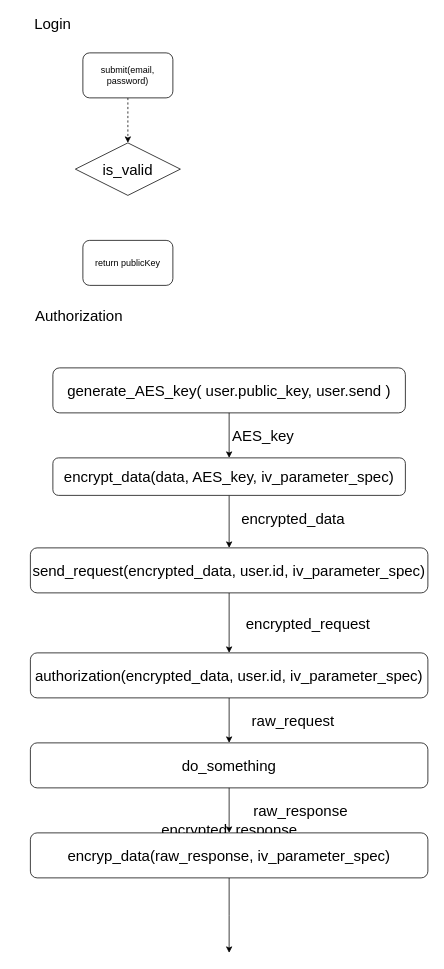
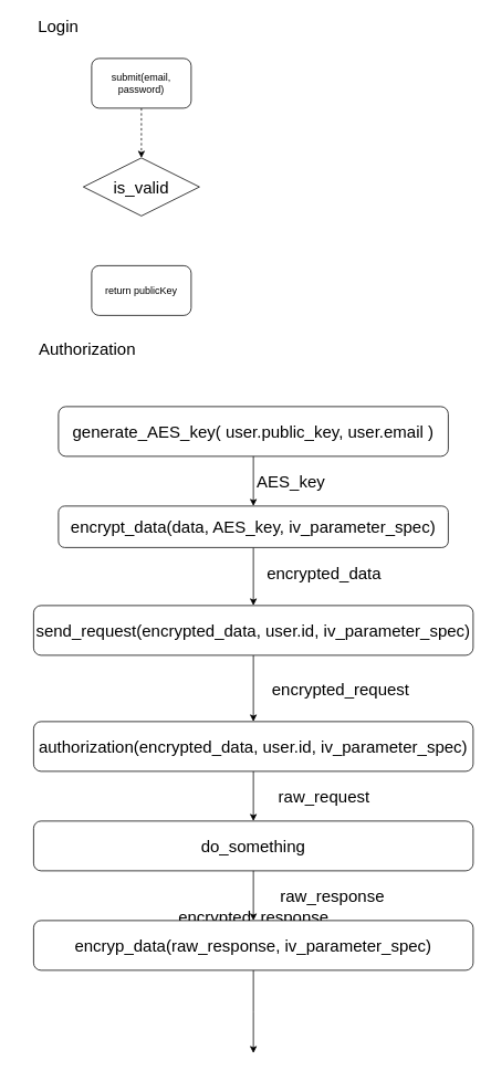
  <mxCell id="0" />
  <mxCell id="1" parent="0" />
  <mxCell id="2" style="edgeStyle=orthogonalEdgeStyle;rounded=0;orthogonalLoop=1;jettySize=auto;html=1;fontSize=20;dashed=1;" edge="1" parent="1" source="3" target="6"><mxGeometry relative="1" as="geometry" /></mxCell>
  <mxCell id="3" value="submit(email, password)" style="rounded=1;whiteSpace=wrap;html=1;" parent="1" vertex="1"><mxGeometry x="110" y="70" width="120" height="60" as="geometry" /></mxCell>
  <mxCell id="4" value="return publicKey" style="rounded=1;whiteSpace=wrap;html=1;" parent="1" vertex="1"><mxGeometry x="110" y="320" width="120" height="60" as="geometry" /></mxCell>
  <mxCell id="5" value="Login" style="text;html=1;strokeColor=none;fillColor=none;align=center;verticalAlign=middle;whiteSpace=wrap;rounded=0;fontSize=20;" vertex="1" parent="1"><mxGeometry x="50" y="20" width="40" height="20" as="geometry" /></mxCell>
  <mxCell id="6" value="is_valid" style="rhombus;whiteSpace=wrap;html=1;fontSize=20;" vertex="1" parent="1"><mxGeometry x="100" y="190" width="140" height="70" as="geometry" /></mxCell>
  <mxCell id="7" value="Authorization" style="text;html=1;strokeColor=none;fillColor=none;align=center;verticalAlign=middle;whiteSpace=wrap;rounded=0;fontSize=20;" vertex="1" parent="1"><mxGeometry x="20" y="410" width="170" height="20" as="geometry" /></mxCell>
- <mxCell id="8" value="generate_AES_key( user.public_key, user.send )" style="rounded=1;whiteSpace=wrap;html=1;fontSize=20;" vertex="1" parent="1"><mxGeometry x="70" y="490" width="470" height="60" as="geometry" /></mxCell>
+ <mxCell id="8" value="generate_AES_key( user.public_key, user.email )" style="rounded=1;whiteSpace=wrap;html=1;fontSize=20;" vertex="1" parent="1"><mxGeometry x="70" y="490" width="470" height="60" as="geometry" /></mxCell>
  <mxCell id="9" value="encrypted_data" style="edgeStyle=orthogonalEdgeStyle;rounded=0;orthogonalLoop=1;jettySize=auto;html=1;fontSize=20;" edge="1" parent="1" source="10" target="12"><mxGeometry x="-0.143" y="85" relative="1" as="geometry"><mxPoint as="offset" /></mxGeometry></mxCell>
  <mxCell id="10" value="encrypt_data(data, AES_key, iv_parameter_spec)" style="rounded=1;whiteSpace=wrap;html=1;fontSize=20;" vertex="1" parent="1"><mxGeometry x="70" y="610" width="470" height="50" as="geometry" /></mxCell>
  <mxCell id="11" value="encrypted_request" style="edgeStyle=orthogonalEdgeStyle;rounded=0;orthogonalLoop=1;jettySize=auto;html=1;fontSize=20;" edge="1" parent="1" source="12" target="14"><mxGeometry y="105" relative="1" as="geometry"><mxPoint as="offset" /></mxGeometry></mxCell>
  <mxCell id="12" value="send_request(encrypted_data, user.id, iv_parameter_spec)" style="rounded=1;whiteSpace=wrap;html=1;fontSize=20;" vertex="1" parent="1"><mxGeometry x="40" y="730" width="530" height="60" as="geometry" /></mxCell>
  <mxCell id="13" value="raw_request" style="edgeStyle=orthogonalEdgeStyle;rounded=0;orthogonalLoop=1;jettySize=auto;html=1;fontSize=20;" edge="1" parent="1" source="14" target="16"><mxGeometry y="85" relative="1" as="geometry"><mxPoint as="offset" /></mxGeometry></mxCell>
  <mxCell id="14" value="authorization(encrypted_data, user.id, iv_parameter_spec)" style="rounded=1;whiteSpace=wrap;html=1;fontSize=20;" vertex="1" parent="1"><mxGeometry x="40" y="870" width="530" height="60" as="geometry" /></mxCell>
  <mxCell id="15" value="AES_key" style="endArrow=classic;html=1;fontSize=20;" edge="1" parent="1" source="8" target="10"><mxGeometry y="45" width="50" height="50" relative="1" as="geometry"><mxPoint x="-20" y="640" as="sourcePoint" /><mxPoint x="30" y="590" as="targetPoint" /><mxPoint as="offset" /></mxGeometry></mxCell>
  <mxCell id="16" value="do_something" style="rounded=1;whiteSpace=wrap;html=1;fontSize=20;" vertex="1" parent="1"><mxGeometry x="40" y="990" width="530" height="60" as="geometry" /></mxCell>
  <mxCell id="17" value="encrypted_response" style="edgeStyle=orthogonalEdgeStyle;rounded=0;orthogonalLoop=1;jettySize=auto;html=1;fontSize=20;" edge="1" parent="1" source="18"><mxGeometry y="115" relative="1" as="geometry"><mxPoint x="305" y="1270" as="targetPoint" /><mxPoint as="offset" /></mxGeometry></mxCell>
  <mxCell id="18" value="encryp_data(raw_response, iv_parameter_spec)" style="rounded=1;whiteSpace=wrap;html=1;fontSize=20;" vertex="1" parent="1"><mxGeometry x="40" y="1110" width="530" height="60" as="geometry" /></mxCell>
  <mxCell id="19" value="raw_response" style="endArrow=classic;html=1;fontSize=20;" edge="1" parent="1" source="16" target="18"><mxGeometry y="95" width="50" height="50" relative="1" as="geometry"><mxPoint x="290" y="1250" as="sourcePoint" /><mxPoint x="340" y="1200" as="targetPoint" /><mxPoint as="offset" /></mxGeometry></mxCell>
